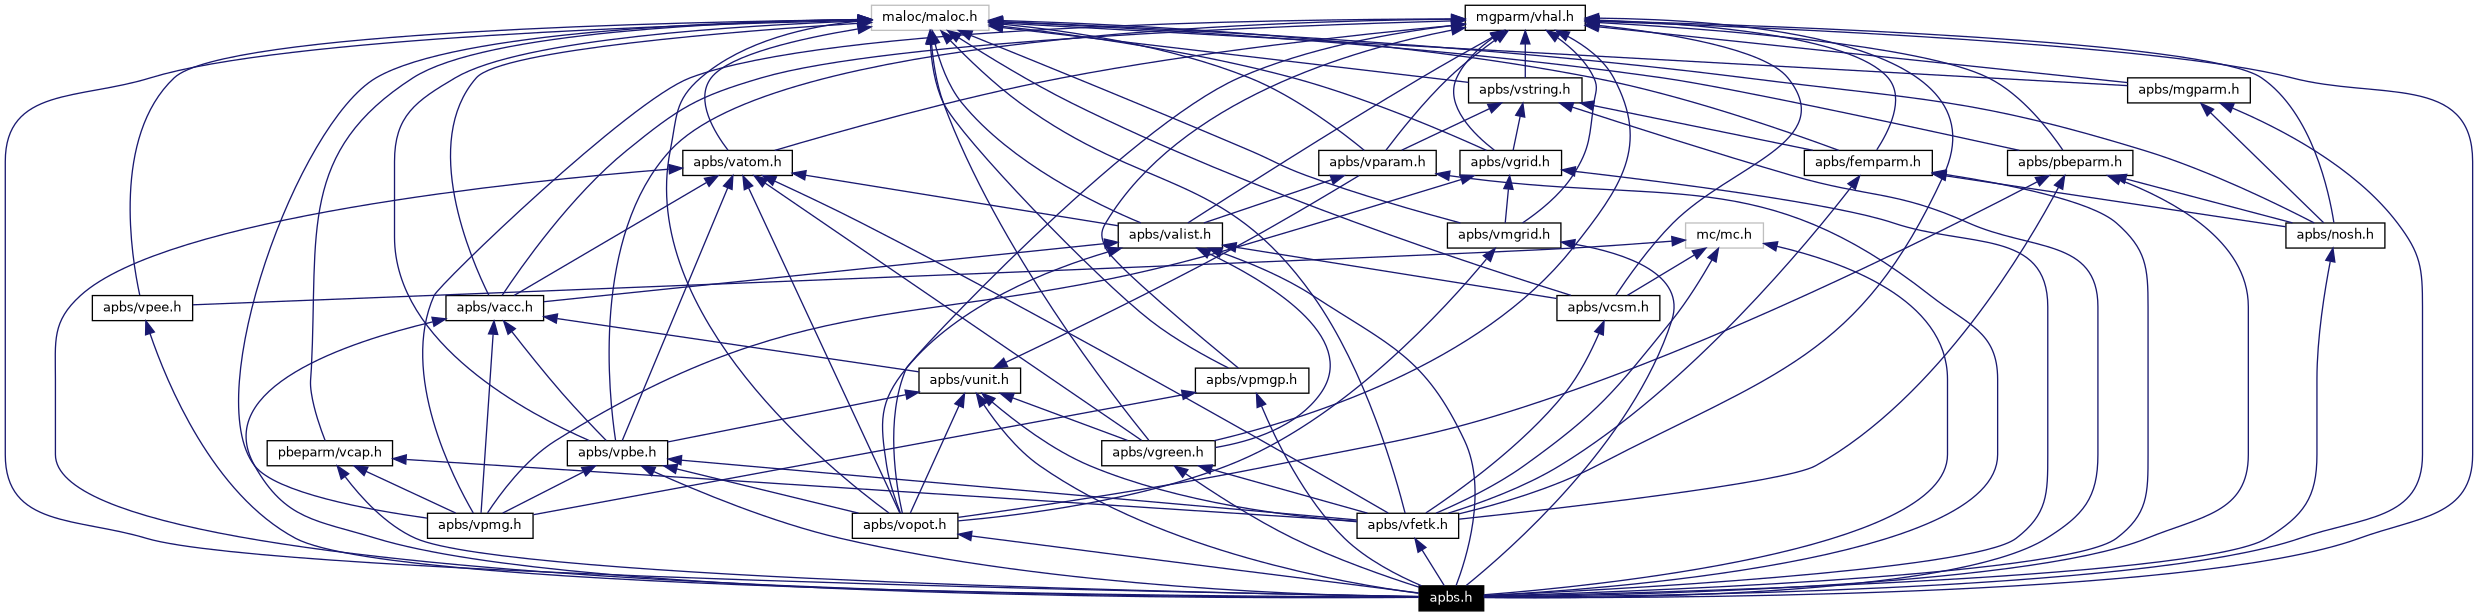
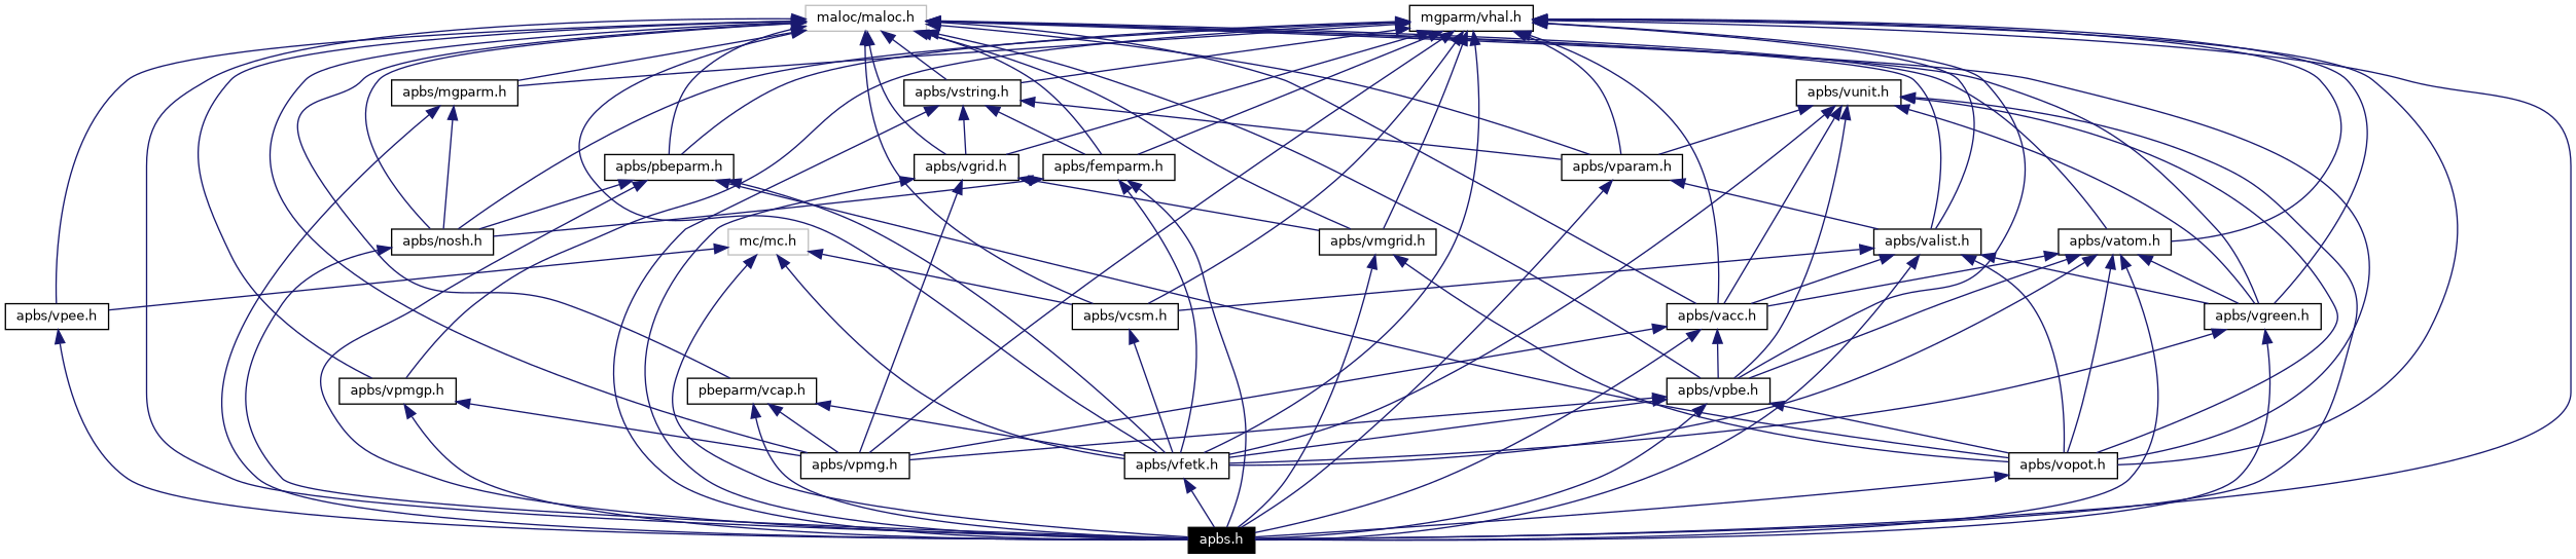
  digraph {
    node [color=black fontname=Helvetica fontsize=10 shape=box]
    edge [color=midnightblue dir=back fontname=Helvetica fontsize=10 style=solid]
    n1 [fontcolor=white height=0.2 label="apbs.h" style=filled width=0.4]
    n2 [color=grey75 height=0.2 label="maloc/maloc.h" width=0.4]
    n3 [height=0.2 label="apbs/femparm.h" width=0.4]
    n4 [height=0.2 label="apbs/vstring.h" width=0.4]
    n5 [height=0.2 label="apbs/mgparm.h" width=0.4]
    n6 [height=0.2 label="apbs/nosh.h" width=0.4]
    n7 [height=0.2 label="apbs/pbeparm.h" width=0.4]
    n8 [height=0.2 label="apbs/vacc.h" width=0.4]
    n9 [height=0.2 label="apbs/valist.h" width=0.4]
    n10 [height=0.2 label="apbs/vatom.h" width=0.4]
    n11 [height=0.2 label="apbs/vparam.h" width=0.4]
    n12 [height=0.2 label="pbeparm/vcap.h" width=0.4]
    n13 [height=0.2 label="apbs/vgreen.h" width=0.4]
    n14 [height=0.2 label="apbs/vpbe.h" width=0.4]
    n15 [height=0.2 label="apbs/vgrid.h" width=0.4]
    n16 [height=0.2 label="apbs/vmgrid.h" width=0.4]
    n17 [height=0.2 label="apbs/vopot.h" width=0.4]
    n18 [height=0.2 label="apbs/vpmg.h" width=0.4]
    n19 [height=0.2 label="apbs/vpmgp.h" width=0.4]
    n20 [height=0.2 label="apbs/vfetk.h" width=0.4]
    n21 [height=0.2 label="apbs/vcsm.h" width=0.4]
    n22 [height=0.2 label="apbs/vpee.h" width=0.4]
    n23 [height=0.2 label="mgparm/vhal.h" width=0.4]
    n24 [height=0.2 label="apbs/vunit.h" width=0.4]
    n25 [color=grey75 height=0.2 label="mc/mc.h" width=0.4]
    n2 -> n1
    n2 -> n3
    n2 -> n4
    n2 -> n5
    n2 -> n6
    n2 -> n7
    n2 -> n8
    n2 -> n9
    n2 -> n10
    n2 -> n11
    n2 -> n12
    n2 -> n13
    n2 -> n14
    n2 -> n15
    n2 -> n16
    n2 -> n17
    n2 -> n18
    n2 -> n19
    n2 -> n20
    n2 -> n21
    n2 -> n22
    n3 -> n1
    n3 -> n6
    n3 -> n20
    n4 -> n1
    n4 -> n3
    n4 -> n11
    n4 -> n15
    n5 -> n1
    n5 -> n6
    n6 -> n1
    n7 -> n1
    n7 -> n6
    n7 -> n17
    n7 -> n20
    n8 -> n1
    n8 -> n14
    n8 -> n18
    n9 -> n1
    n9 -> n8
    n9 -> n13
    n9 -> n17
    n9 -> n21
    n10 -> n1
    n10 -> n8
-   n10 -> n9
    n10 -> n13
    n10 -> n14
    n10 -> n17
    n10 -> n20
    n11 -> n1
    n11 -> n9
    n12 -> n1
    n12 -> n18
    n12 -> n20
    n13 -> n1
    n13 -> n20
    n14 -> n1
    n14 -> n17
    n14 -> n18
    n14 -> n20
    n15 -> n1
    n15 -> n16
    n15 -> n18
    n16 -> n1
    n16 -> n17
    n17 -> n1
    n19 -> n1
    n19 -> n18
    n20 -> n1
    n21 -> n20
    n22 -> n1
    n23 -> n1
    n23 -> n3
    n23 -> n4
    n23 -> n5
    n23 -> n6
    n23 -> n7
    n23 -> n8
    n23 -> n9
    n23 -> n10
    n23 -> n11
    n23 -> n13
    n23 -> n14
    n23 -> n15
    n23 -> n16
    n23 -> n17
    n23 -> n18
    n23 -> n19
    n23 -> n20
    n23 -> n21
    n24 -> n1
-   n8 -> n24
+   n24 -> n8
    n24 -> n11
    n24 -> n13
    n24 -> n14
    n24 -> n17
    n24 -> n20
    n25 -> n1
    n25 -> n20
    n25 -> n21
    n25 -> n22
  }
